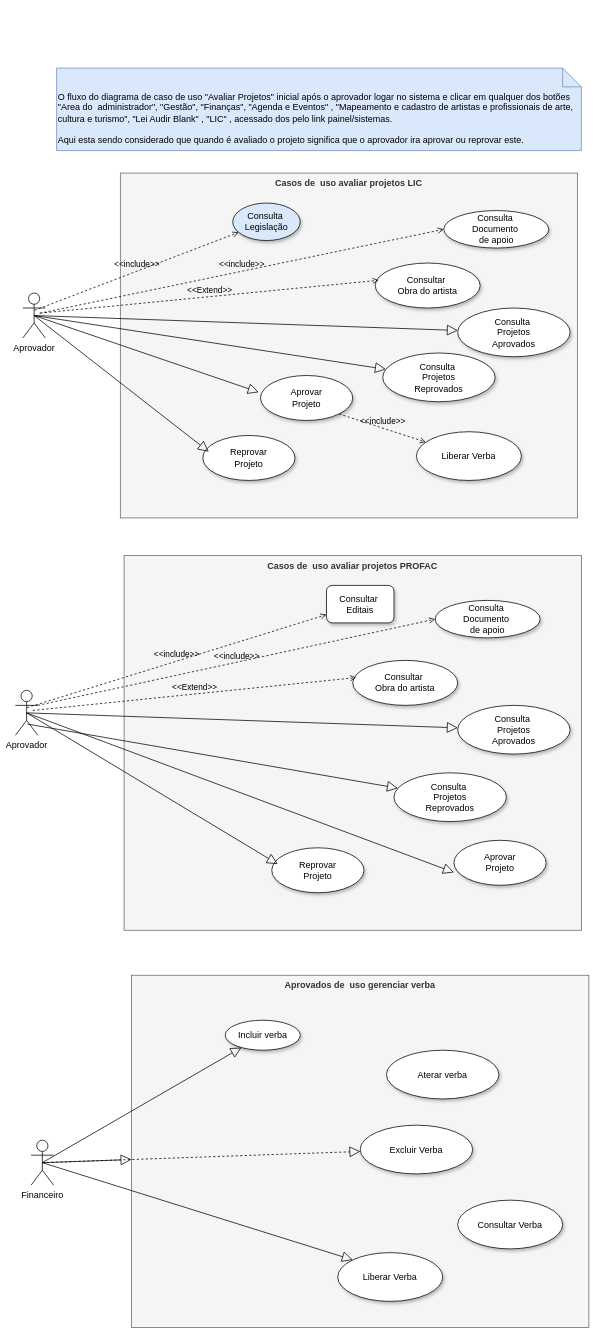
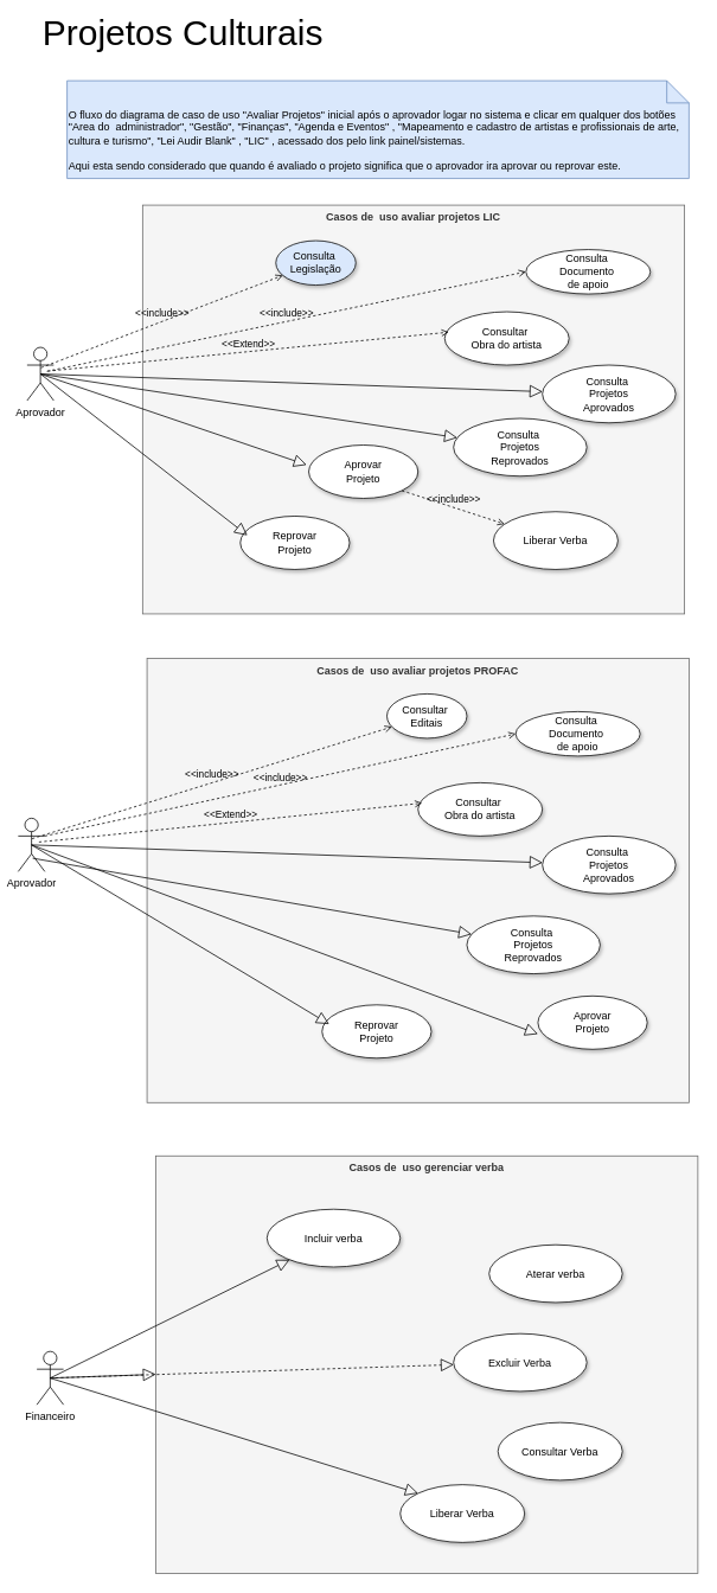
  <mxCell id="0" />
  <mxCell id="1" parent="0" />
+ <mxCell id="2" value="&lt;span style=&quot;font-size: 40px;&quot;&gt;Projetos Culturais&lt;/span&gt;" style="text;html=1;strokeColor=none;fillColor=none;align=center;verticalAlign=middle;whiteSpace=wrap;rounded=0;" parent="1" vertex="1"><mxGeometry x="41" y="20" width="329" height="30" as="geometry" /></mxCell>
  <mxCell id="3" value="Casos de&amp;nbsp; uso avaliar projetos LIC" style="shape=rect;html=1;verticalAlign=top;fontStyle=1;whiteSpace=wrap;align=center;fillColor=#f5f5f5;fontColor=#333333;strokeColor=#666666;" parent="1" vertex="1"><mxGeometry x="160" y="230" width="610" height="460" as="geometry" /></mxCell>
  <mxCell id="4" value="Consulta&amp;nbsp;&lt;br&gt;Projetos &lt;br&gt;Aprovados" style="ellipse;whiteSpace=wrap;html=1;shadow=1;" parent="1" vertex="1"><mxGeometry x="610" y="410" width="150" height="65" as="geometry" /></mxCell>
  <mxCell id="5" value="Aprovar &lt;br&gt;Projeto" style="ellipse;whiteSpace=wrap;html=1;shadow=1;" parent="1" vertex="1"><mxGeometry x="347" y="500" width="123" height="60" as="geometry" /></mxCell>
  <mxCell id="6" value="" style="edgeStyle=none;html=1;endArrow=block;endFill=0;endSize=12;verticalAlign=bottom;rounded=0;entryX=-0.019;entryY=0.372;entryDx=0;entryDy=0;entryPerimeter=0;exitX=0.5;exitY=0.5;exitDx=0;exitDy=0;exitPerimeter=0;" parent="1" source="35" target="5" edge="1"><mxGeometry width="160" relative="1" as="geometry"><mxPoint x="101" y="414.5" as="sourcePoint" /><mxPoint x="261" y="414.5" as="targetPoint" /></mxGeometry></mxCell>
  <mxCell id="7" value="Consultar&amp;nbsp;&lt;br&gt;Obra do artista" style="ellipse;whiteSpace=wrap;html=1;shadow=1;" parent="1" vertex="1"><mxGeometry x="500" y="350" width="140" height="60" as="geometry" /></mxCell>
  <mxCell id="8" value="O fluxo do diagrama de caso de uso &quot;Avaliar Projetos&quot; inicial após o aprovador logar no sistema e clicar em qualquer dos botões&amp;nbsp; &quot;Area do&amp;nbsp; administrador&quot;, &quot;Gestão&quot;, &quot;Finanças&quot;, &quot;Agenda e Eventos&quot; , &quot;Mapeamento e cadastro de artistas e profissionais de arte, cultura e turismo&quot;, &quot;Lei Audir Blank&quot; , &quot;LIC&quot; , acessado dos pelo link painel/sistemas.&lt;br style=&quot;border-color: var(--border-color);&quot;&gt;&lt;br&gt;Aqui esta sendo considerado que quando é avaliado o projeto significa que o aprovador ira aprovar ou reprovar este." style="shape=note2;boundedLbl=1;whiteSpace=wrap;html=1;size=25;verticalAlign=top;align=left;fillColor=#dae8fc;strokeColor=#6c8ebf;" parent="1" vertex="1"><mxGeometry x="75" y="90" width="700" height="110" as="geometry" /></mxCell>
  <mxCell id="9" value="Reprovar&lt;br&gt;Projeto" style="ellipse;whiteSpace=wrap;html=1;shadow=1;" parent="1" vertex="1"><mxGeometry x="270" y="580" width="123" height="60" as="geometry" /></mxCell>
  <mxCell id="10" value="" style="edgeStyle=none;html=1;endArrow=block;endFill=0;endSize=12;verticalAlign=bottom;rounded=0;entryX=0.065;entryY=0.361;entryDx=0;entryDy=0;entryPerimeter=0;exitX=0.5;exitY=0.5;exitDx=0;exitDy=0;exitPerimeter=0;" parent="1" source="35" target="9" edge="1"><mxGeometry width="160" relative="1" as="geometry"><mxPoint x="40" y="430" as="sourcePoint" /><mxPoint x="567" y="313" as="targetPoint" /></mxGeometry></mxCell>
  <mxCell id="11" value="&amp;lt;&amp;lt;Extend&amp;gt;&amp;gt;" style="edgeStyle=none;html=1;endArrow=open;verticalAlign=bottom;dashed=1;labelBackgroundColor=none;rounded=0;entryX=0.033;entryY=0.383;entryDx=0;entryDy=0;entryPerimeter=0;exitX=0.778;exitY=0.446;exitDx=0;exitDy=0;exitPerimeter=0;" parent="1" source="35" target="7" edge="1"><mxGeometry width="160" relative="1" as="geometry"><mxPoint x="40" y="430" as="sourcePoint" /><mxPoint x="403" y="353" as="targetPoint" /></mxGeometry></mxCell>
  <mxCell id="12" value="Consulta&amp;nbsp;&lt;br&gt;Legislação" style="ellipse;whiteSpace=wrap;html=1;shadow=1;fillColor=#dae8fc;" parent="1" vertex="1"><mxGeometry x="310" y="270" width="90" height="50" as="geometry" /></mxCell>
  <mxCell id="13" value="&amp;lt;&amp;lt;include&amp;gt;&amp;gt;" style="edgeStyle=none;html=1;endArrow=open;verticalAlign=bottom;dashed=1;labelBackgroundColor=none;rounded=0;exitX=0.522;exitY=0.383;exitDx=0;exitDy=0;exitPerimeter=0;" parent="1" source="35" target="12" edge="1"><mxGeometry width="160" relative="1" as="geometry"><mxPoint x="90" y="450" as="sourcePoint" /><mxPoint x="444" y="635" as="targetPoint" /></mxGeometry></mxCell>
  <mxCell id="14" value="Consulta&amp;nbsp;&lt;br&gt;Documento&amp;nbsp;&lt;br&gt;de apoio" style="ellipse;whiteSpace=wrap;html=1;shadow=1;" parent="1" vertex="1"><mxGeometry x="591.5" y="280" width="140" height="50" as="geometry" /></mxCell>
  <mxCell id="15" value="&amp;lt;&amp;lt;include&amp;gt;&amp;gt;" style="edgeStyle=none;html=1;endArrow=open;verticalAlign=bottom;dashed=1;labelBackgroundColor=none;rounded=0;exitX=0.744;exitY=0.45;exitDx=0;exitDy=0;exitPerimeter=0;entryX=0;entryY=0.5;entryDx=0;entryDy=0;" parent="1" source="35" target="14" edge="1"><mxGeometry width="160" relative="1" as="geometry"><mxPoint x="22" y="413" as="sourcePoint" /><mxPoint x="531" y="360" as="targetPoint" /></mxGeometry></mxCell>
  <mxCell id="16" value="Consulta&amp;nbsp;&lt;br&gt;Projetos &lt;br&gt;Reprovados" style="ellipse;whiteSpace=wrap;html=1;shadow=1;" parent="1" vertex="1"><mxGeometry x="510" y="470" width="150" height="65" as="geometry" /></mxCell>
  <mxCell id="17" value="" style="edgeStyle=none;html=1;endArrow=block;endFill=0;endSize=12;verticalAlign=bottom;rounded=0;exitX=0.5;exitY=0.5;exitDx=0;exitDy=0;exitPerimeter=0;" parent="1" source="35" target="4" edge="1"><mxGeometry width="160" relative="1" as="geometry"><mxPoint x="21" y="420" as="sourcePoint" /><mxPoint x="610" y="663" as="targetPoint" /></mxGeometry></mxCell>
  <mxCell id="18" value="" style="edgeStyle=none;html=1;endArrow=block;endFill=0;endSize=12;verticalAlign=bottom;rounded=0;exitX=0.5;exitY=0.5;exitDx=0;exitDy=0;exitPerimeter=0;" parent="1" source="35" target="16" edge="1"><mxGeometry width="160" relative="1" as="geometry"><mxPoint x="21" y="420" as="sourcePoint" /><mxPoint x="550" y="405" as="targetPoint" /></mxGeometry></mxCell>
  <mxCell id="19" value="Casos de&amp;nbsp; uso avaliar projetos PROFAC" style="shape=rect;html=1;verticalAlign=top;fontStyle=1;whiteSpace=wrap;align=center;fillColor=#f5f5f5;fontColor=#333333;strokeColor=#666666;" parent="1" vertex="1"><mxGeometry x="165" y="740" width="610" height="500" as="geometry" /></mxCell>
  <mxCell id="20" value="Consulta&amp;nbsp;&lt;br&gt;Projetos &lt;br&gt;Aprovados" style="ellipse;whiteSpace=wrap;html=1;shadow=1;" parent="1" vertex="1"><mxGeometry x="610" y="940" width="150" height="65" as="geometry" /></mxCell>
  <mxCell id="21" value="Aprovador" style="shape=umlActor;html=1;verticalLabelPosition=bottom;verticalAlign=top;align=center;" parent="1" vertex="1"><mxGeometry x="20" y="920" width="30" height="60" as="geometry" /></mxCell>
  <mxCell id="22" value="Aprovar &lt;br&gt;Projeto" style="ellipse;whiteSpace=wrap;html=1;shadow=1;" parent="1" vertex="1"><mxGeometry x="605" y="1120" width="123" height="60" as="geometry" /></mxCell>
  <mxCell id="23" value="" style="edgeStyle=none;html=1;endArrow=block;endFill=0;endSize=12;verticalAlign=bottom;rounded=0;entryX=0;entryY=0.714;entryDx=0;entryDy=0;entryPerimeter=0;exitX=0.5;exitY=0.5;exitDx=0;exitDy=0;exitPerimeter=0;" parent="1" source="21" target="22" edge="1"><mxGeometry width="160" relative="1" as="geometry"><mxPoint x="106" y="924.5" as="sourcePoint" /><mxPoint x="266" y="924.5" as="targetPoint" /></mxGeometry></mxCell>
  <mxCell id="24" value="Consultar&amp;nbsp;&lt;br&gt;Obra do artista" style="ellipse;whiteSpace=wrap;html=1;shadow=1;" parent="1" vertex="1"><mxGeometry x="470" y="880" width="140" height="60" as="geometry" /></mxCell>
  <mxCell id="25" value="Reprovar&lt;br&gt;Projeto" style="ellipse;whiteSpace=wrap;html=1;shadow=1;" parent="1" vertex="1"><mxGeometry x="362" y="1130" width="123" height="60" as="geometry" /></mxCell>
  <mxCell id="26" value="" style="edgeStyle=none;html=1;endArrow=block;endFill=0;endSize=12;verticalAlign=bottom;rounded=0;entryX=0.065;entryY=0.361;entryDx=0;entryDy=0;entryPerimeter=0;exitX=0.5;exitY=0.5;exitDx=0;exitDy=0;exitPerimeter=0;" parent="1" source="21" target="25" edge="1"><mxGeometry width="160" relative="1" as="geometry"><mxPoint x="45" y="940" as="sourcePoint" /><mxPoint x="572" y="823" as="targetPoint" /></mxGeometry></mxCell>
  <mxCell id="27" value="&amp;lt;&amp;lt;Extend&amp;gt;&amp;gt;" style="edgeStyle=none;html=1;endArrow=open;verticalAlign=bottom;dashed=1;labelBackgroundColor=none;rounded=0;entryX=0.033;entryY=0.383;entryDx=0;entryDy=0;entryPerimeter=0;exitX=0.778;exitY=0.446;exitDx=0;exitDy=0;exitPerimeter=0;" parent="1" source="21" target="24" edge="1"><mxGeometry width="160" relative="1" as="geometry"><mxPoint x="45" y="940" as="sourcePoint" /><mxPoint x="408" y="863" as="targetPoint" /></mxGeometry></mxCell>
- <mxCell id="28" value="Consultar&amp;nbsp;&lt;br&gt;Editais" style="whiteSpace=wrap;html=1;shadow=1;rounded=1;" parent="1" vertex="1"><mxGeometry x="435" y="780" width="90" height="50" as="geometry" /></mxCell>
+ <mxCell id="28" value="Consultar&amp;nbsp;&lt;br&gt;Editais" style="ellipse;whiteSpace=wrap;html=1;shadow=1;" parent="1" vertex="1"><mxGeometry x="435" y="780" width="90" height="50" as="geometry" /></mxCell>
  <mxCell id="29" value="&amp;lt;&amp;lt;include&amp;gt;&amp;gt;" style="edgeStyle=none;html=1;endArrow=open;verticalAlign=bottom;dashed=1;labelBackgroundColor=none;rounded=0;exitX=0.522;exitY=0.383;exitDx=0;exitDy=0;exitPerimeter=0;" parent="1" source="21" target="28" edge="1"><mxGeometry width="160" relative="1" as="geometry"><mxPoint x="95" y="960" as="sourcePoint" /><mxPoint x="449" y="1145" as="targetPoint" /></mxGeometry></mxCell>
  <mxCell id="30" value="Consulta&amp;nbsp;&lt;br&gt;Documento&amp;nbsp;&lt;br&gt;de apoio" style="ellipse;whiteSpace=wrap;html=1;shadow=1;" parent="1" vertex="1"><mxGeometry x="580" y="800" width="140" height="50" as="geometry" /></mxCell>
  <mxCell id="31" value="&amp;lt;&amp;lt;include&amp;gt;&amp;gt;" style="edgeStyle=none;html=1;endArrow=open;verticalAlign=bottom;dashed=1;labelBackgroundColor=none;rounded=0;entryX=0;entryY=0.5;entryDx=0;entryDy=0;exitX=1;exitY=0.333;exitDx=0;exitDy=0;exitPerimeter=0;" parent="1" source="21" target="30" edge="1"><mxGeometry width="160" relative="1" as="geometry"><mxPoint x="70" y="940" as="sourcePoint" /><mxPoint x="536" y="870" as="targetPoint" /></mxGeometry></mxCell>
  <mxCell id="32" value="Consulta&amp;nbsp;&lt;br&gt;Projetos &lt;br&gt;Reprovados" style="ellipse;whiteSpace=wrap;html=1;shadow=1;" parent="1" vertex="1"><mxGeometry x="525" y="1030" width="150" height="65" as="geometry" /></mxCell>
  <mxCell id="33" value="" style="edgeStyle=none;html=1;endArrow=block;endFill=0;endSize=12;verticalAlign=bottom;rounded=0;exitX=0.5;exitY=0.5;exitDx=0;exitDy=0;exitPerimeter=0;" parent="1" source="21" target="20" edge="1"><mxGeometry width="160" relative="1" as="geometry"><mxPoint x="26" y="930" as="sourcePoint" /><mxPoint x="615" y="1173" as="targetPoint" /></mxGeometry></mxCell>
  <mxCell id="34" value="" style="edgeStyle=none;html=1;endArrow=block;endFill=0;endSize=12;verticalAlign=bottom;rounded=0;exitX=0.544;exitY=0.75;exitDx=0;exitDy=0;exitPerimeter=0;" parent="1" source="21" target="32" edge="1"><mxGeometry width="160" relative="1" as="geometry"><mxPoint x="26" y="930" as="sourcePoint" /><mxPoint x="555" y="915" as="targetPoint" /></mxGeometry></mxCell>
  <mxCell id="35" value="Aprovador" style="shape=umlActor;html=1;verticalLabelPosition=bottom;verticalAlign=top;align=center;" parent="1" vertex="1"><mxGeometry x="30" y="390" width="30" height="60" as="geometry" /></mxCell>
- <mxCell id="36" value="Aprovados de&amp;nbsp; uso gerenciar verba" style="shape=rect;html=1;verticalAlign=top;fontStyle=1;whiteSpace=wrap;align=center;fillColor=#f5f5f5;fontColor=#333333;strokeColor=#666666;" vertex="1" parent="1"><mxGeometry x="175" y="1300" width="610" height="470" as="geometry" /></mxCell>
- <mxCell id="37" value="Incluir verba" style="ellipse;whiteSpace=wrap;html=1;shadow=1;" vertex="1" parent="1"><mxGeometry x="300" y="1360" width="100" height="40" as="geometry" /></mxCell>
+ <mxCell id="36" value="Casos de&amp;nbsp; uso gerenciar verba" style="shape=rect;html=1;verticalAlign=top;fontStyle=1;whiteSpace=wrap;align=center;fillColor=#f5f5f5;fontColor=#333333;strokeColor=#666666;" vertex="1" parent="1"><mxGeometry x="175" y="1300" width="610" height="470" as="geometry" /></mxCell>
+ <mxCell id="37" value="Incluir verba" style="ellipse;whiteSpace=wrap;html=1;shadow=1;" vertex="1" parent="1"><mxGeometry x="300" y="1360" width="150" height="65" as="geometry" /></mxCell>
  <mxCell id="38" value="Financeiro" style="shape=umlActor;html=1;verticalLabelPosition=bottom;verticalAlign=top;align=center;" vertex="1" parent="1"><mxGeometry x="41" y="1520" width="30" height="60" as="geometry" /></mxCell>
  <mxCell id="39" value="" style="edgeStyle=none;html=1;endArrow=block;endFill=0;endSize=12;verticalAlign=bottom;rounded=0;exitX=0.5;exitY=0.5;exitDx=0;exitDy=0;exitPerimeter=0;" edge="1" parent="1" source="38" target="36"><mxGeometry width="160" relative="1" as="geometry"><mxPoint x="116" y="1484.5" as="sourcePoint" /><mxPoint x="615" y="1722.84" as="targetPoint" /></mxGeometry></mxCell>
- <mxCell id="40" value="Aterar verba" style="ellipse;whiteSpace=wrap;html=1;shadow=1;" vertex="1" parent="1"><mxGeometry x="515" y="1400" width="150" height="65" as="geometry" /></mxCell>
+ <mxCell id="40" value="Aterar verba" style="ellipse;whiteSpace=wrap;html=1;shadow=1;" vertex="1" parent="1"><mxGeometry x="550" y="1400" width="150" height="65" as="geometry" /></mxCell>
  <mxCell id="41" value="" style="edgeStyle=none;html=1;endArrow=block;endFill=0;endSize=12;verticalAlign=bottom;rounded=0;exitX=0.5;exitY=0.5;exitDx=0;exitDy=0;exitPerimeter=0;" edge="1" parent="1" source="38" target="37"><mxGeometry width="160" relative="1" as="geometry"><mxPoint x="36" y="1490" as="sourcePoint" /><mxPoint x="625" y="1733" as="targetPoint" /></mxGeometry></mxCell>
- <mxCell id="42" value="Excluir Verba" style="ellipse;whiteSpace=wrap;html=1;shadow=1;" vertex="1" parent="1"><mxGeometry x="480" y="1500" width="150" height="65" as="geometry" /></mxCell>
+ <mxCell id="42" value="Excluir Verba" style="ellipse;whiteSpace=wrap;html=1;shadow=1;" vertex="1" parent="1"><mxGeometry x="510" y="1500" width="150" height="65" as="geometry" /></mxCell>
  <mxCell id="43" value="" style="edgeStyle=none;html=1;endArrow=block;endFill=0;endSize=12;verticalAlign=bottom;rounded=0;exitX=0.5;exitY=0.5;exitDx=0;exitDy=0;exitPerimeter=0;dashed=1;" edge="1" parent="1" target="42" source="38"><mxGeometry width="160" relative="1" as="geometry"><mxPoint x="70" y="1520" as="sourcePoint" /><mxPoint x="575" y="1575" as="targetPoint" /></mxGeometry></mxCell>
- <mxCell id="44" value="Consultar Verba" style="ellipse;whiteSpace=wrap;html=1;shadow=1;" vertex="1" parent="1"><mxGeometry x="610" y="1600" width="140" height="65" as="geometry" /></mxCell>
+ <mxCell id="44" value="Consultar Verba" style="ellipse;whiteSpace=wrap;html=1;shadow=1;" vertex="1" parent="1"><mxGeometry x="560" y="1600" width="140" height="65" as="geometry" /></mxCell>
  <mxCell id="45" value="Liberar Verba" style="ellipse;whiteSpace=wrap;html=1;shadow=1;" vertex="1" parent="1"><mxGeometry x="450" y="1670" width="140" height="65" as="geometry" /></mxCell>
  <mxCell id="46" value="" style="edgeStyle=none;html=1;endArrow=block;endFill=0;endSize=12;verticalAlign=bottom;rounded=0;entryX=0;entryY=0;entryDx=0;entryDy=0;exitX=0.5;exitY=0.5;exitDx=0;exitDy=0;exitPerimeter=0;" edge="1" parent="1" source="38" target="45"><mxGeometry width="160" relative="1" as="geometry"><mxPoint x="66" y="1530" as="sourcePoint" /><mxPoint x="561" y="1665" as="targetPoint" /></mxGeometry></mxCell>
  <mxCell id="47" value="&amp;lt;&amp;lt;include&amp;gt;&amp;gt;" style="edgeStyle=none;html=1;endArrow=open;verticalAlign=bottom;dashed=1;labelBackgroundColor=none;rounded=0;exitX=1;exitY=1;exitDx=0;exitDy=0;" edge="1" parent="1" source="5" target="48"><mxGeometry width="160" relative="1" as="geometry"><mxPoint x="580" y="650" as="sourcePoint" /><mxPoint x="620" y="610" as="targetPoint" /></mxGeometry></mxCell>
  <mxCell id="48" value="Liberar Verba" style="ellipse;whiteSpace=wrap;html=1;shadow=1;" vertex="1" parent="1"><mxGeometry x="555" y="575" width="140" height="65" as="geometry" /></mxCell>
